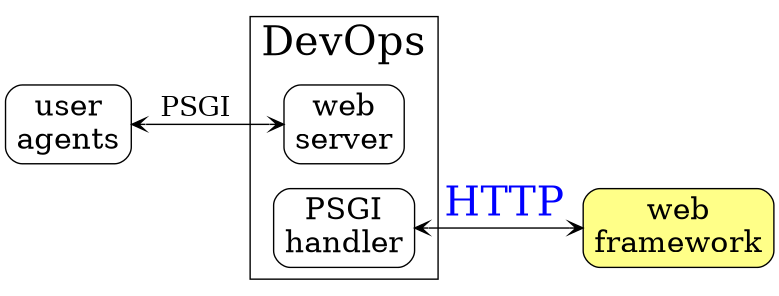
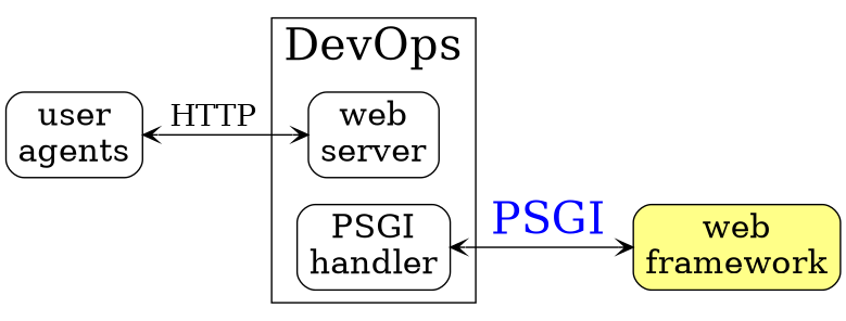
  digraph {
    fontname="DejaVu Serif"
    rankdir=LR
    node [fontname="DejaVu Serif" fontsize=22 shape=record style=rounded]
    edge [arrowhead=vee arrowtail=vee dir=both fontname="DejaVu Serif"]
    "web\nserver"
    "PSGI\nhandler"
    "web\nframework" [fillcolor="#FFFF88" style="rounded,filled"]
    "user\nagents"
    subgraph cluster_1 {
      fontsize=30
      label=DevOps
      "web\nserver"
      "PSGI\nhandler"
    }
-   "PSGI\nhandler" -> "web\nframework" [fontcolor=blue fontsize=30 label=HTTP]
-   "user\nagents" -> "web\nserver" [fontsize=20 label=PSGI]
+   "PSGI\nhandler" -> "web\nframework" [fontcolor=blue fontsize=30 label=PSGI]
+   "user\nagents" -> "web\nserver" [fontsize=20 label=HTTP]
  }
